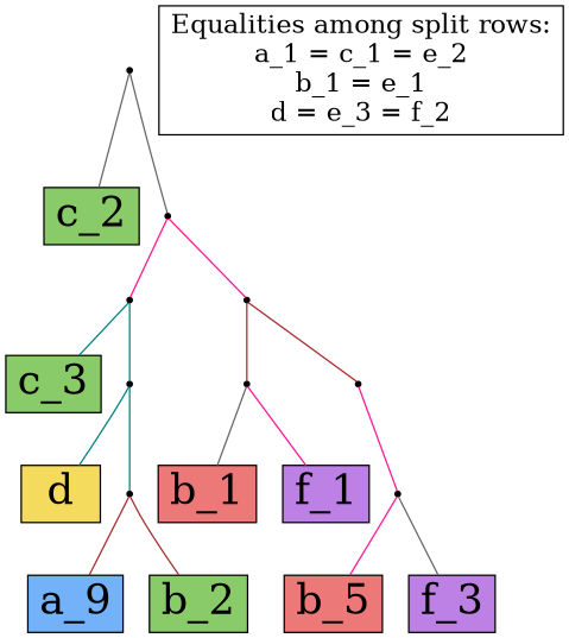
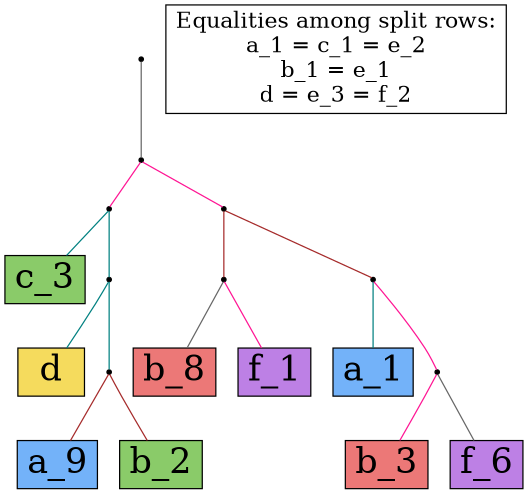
  digraph {
    node [fillcolor=black fontsize=28 shape=box style=filled]
    edge [arrowhead=none color=teal]
+   n1 [fillcolor="#73B2F9" label=a_1]
    n2 [fillcolor="#73B2F9" label=a_9]
-   n3 [fillcolor="#EC7877" label=b_1]
+   n3 [fillcolor="#EC7877" label=b_8]
    n4 [fillcolor="#8ACB69" label=b_2]
-   n5 [fillcolor="#EC7877" label=b_5]
-   n6 [fillcolor="#8ACB69" label=c_2]
+   n5 [fillcolor="#EC7877" label=b_3]
    n7 [fillcolor="#8ACB69" label=c_3]
    n8 [fillcolor="#F5DB5D" label=d]
    n9 [fillcolor="#BD80E5" label=f_1]
-   n10 [fillcolor="#BD80E5" label=f_3]
+   n10 [fillcolor="#BD80E5" label=f_6]
    n11 [fontsize=18 label="Equalities among split rows:\na_1 = c_1 = e_2\nb_1 = e_1\nd = e_3 = f_2\n" fillcolor="" style=""]
    Int0 [shape=point fontsize=""]
    Int1 [shape=point fontsize=""]
    Int2 [shape=point fontsize=""]
    Int3 [shape=point fontsize=""]
    Int4 [shape=point fontsize=""]
    Int5 [shape=point fontsize=""]
    Int6 [shape=point fontsize=""]
    Int7 [shape=point fontsize=""]
    Int8 [shape=point fontsize=""]
    Int0 -> n2 [color=brown]
    Int0 -> n4 [color=brown]
    Int1 -> n8
    Int1 -> Int0
    Int2 -> n5 [color=deeppink]
    Int2 -> n10 [color=gray40]
    Int3 -> n7
    Int3 -> Int1
    Int4 -> n3 [color=gray40]
    Int4 -> n9 [color=deeppink]
+   Int5 -> n1
    Int5 -> Int2 [color=deeppink]
    Int6 -> Int4 [color=brown]
    Int6 -> Int5 [color=brown]
    Int7 -> Int3 [color=deeppink]
    Int7 -> Int6 [color=deeppink]
-   Int8 -> n6 [color=gray40]
    Int8 -> Int7 [color=gray40]
  }
